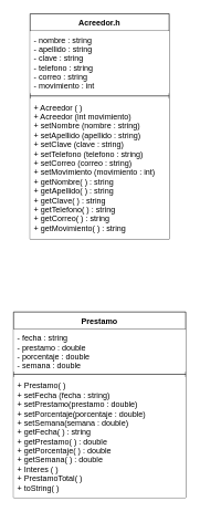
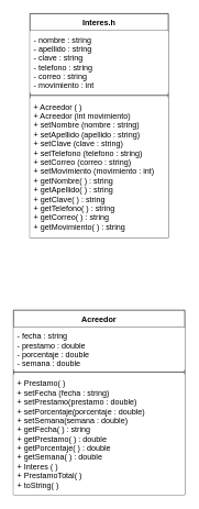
  <mxCell id="0" />
  <mxCell id="1" parent="0" />
- <mxCell id="2" value="Prestamo" style="swimlane;fontStyle=1;align=center;verticalAlign=top;childLayout=stackLayout;horizontal=1;startSize=26;horizontalStack=0;resizeParent=1;resizeParentMax=0;resizeLast=0;collapsible=1;marginBottom=0;" parent="1" vertex="1"><mxGeometry x="20" y="470" width="260" height="280" as="geometry" /></mxCell>
+ <mxCell id="2" value="Acreedor" style="swimlane;fontStyle=1;align=center;verticalAlign=top;childLayout=stackLayout;horizontal=1;startSize=26;horizontalStack=0;resizeParent=1;resizeParentMax=0;resizeLast=0;collapsible=1;marginBottom=0;" parent="1" vertex="1"><mxGeometry x="20" y="470" width="260" height="280" as="geometry" /></mxCell>
  <mxCell id="3" value="- fecha : string&#10;- prestamo : double&#10;- porcentaje : double&#10;- semana : double" style="text;strokeColor=none;fillColor=default;align=left;verticalAlign=top;spacingLeft=4;spacingRight=4;overflow=hidden;rotatable=0;points=[[0,0.5],[1,0.5]];portConstraint=eastwest;" parent="2" vertex="1"><mxGeometry y="26" width="260" height="64" as="geometry" /></mxCell>
  <mxCell id="4" value="" style="line;strokeWidth=1;fillColor=none;align=left;verticalAlign=middle;spacingTop=-1;spacingLeft=3;spacingRight=3;rotatable=0;labelPosition=right;points=[];portConstraint=eastwest;strokeColor=inherit;" parent="2" vertex="1"><mxGeometry y="90" width="260" height="8" as="geometry" /></mxCell>
  <mxCell id="5" value="+ Prestamo( )&#10;+ setFecha (fecha : string)&#10;+ setPrestamo(prestamo : double)&#10;+ setPorcentaje(porcentaje : double)&#10;+ setSemana(semana : double)&#10;+ getFecha( ) : string&#10;+ getPrestamo( ) : double&#10;+ getPorcentaje( ) : double&#10;+ getSemana( ) : double&#10;+ Interes ( )&#10;+ PrestamoTotal( )&#10;+ toString( )" style="text;strokeColor=none;fillColor=default;align=left;verticalAlign=top;spacingLeft=4;spacingRight=4;overflow=hidden;rotatable=0;points=[[0,0.5],[1,0.5]];portConstraint=eastwest;" parent="2" vertex="1"><mxGeometry y="98" width="260" height="182" as="geometry" /></mxCell>
- <mxCell id="6" value="Acreedor.h" style="swimlane;fontStyle=1;align=center;verticalAlign=top;childLayout=stackLayout;horizontal=1;startSize=26;horizontalStack=0;resizeParent=1;resizeParentMax=0;resizeLast=0;collapsible=1;marginBottom=0;fillColor=default;gradientColor=none;" parent="1" vertex="1"><mxGeometry x="45" y="20" width="210" height="340" as="geometry" /></mxCell>
+ <mxCell id="6" value="Interes.h" style="swimlane;fontStyle=1;align=center;verticalAlign=top;childLayout=stackLayout;horizontal=1;startSize=26;horizontalStack=0;resizeParent=1;resizeParentMax=0;resizeLast=0;collapsible=1;marginBottom=0;fillColor=default;gradientColor=none;" parent="1" vertex="1"><mxGeometry x="45" y="20" width="210" height="340" as="geometry" /></mxCell>
  <mxCell id="7" value="- nombre : string&#10;- apellido : string&#10;- clave : string&#10;- telefono : string&#10;- correo : string&#10;- movimiento : int" style="text;strokeColor=none;fillColor=default;align=left;verticalAlign=top;spacingLeft=4;spacingRight=4;overflow=hidden;rotatable=0;points=[[0,0.5],[1,0.5]];portConstraint=eastwest;" parent="6" vertex="1"><mxGeometry y="26" width="210" height="94" as="geometry" /></mxCell>
  <mxCell id="8" value="" style="line;strokeWidth=1;fillColor=none;align=left;verticalAlign=middle;spacingTop=-1;spacingLeft=3;spacingRight=3;rotatable=0;labelPosition=right;points=[];portConstraint=eastwest;strokeColor=inherit;" parent="6" vertex="1"><mxGeometry y="120" width="210" height="8" as="geometry" /></mxCell>
  <mxCell id="9" value="+ Acreedor ( )&#10;+ Acreedor (int movimiento)&#10;+ setNombre (nombre : string)&#10;+ setApellido (apellido : string)&#10;+ setClave (clave : string)&#10;+ setTelefono (telefono : string)&#10;+ setCorreo (correo : string)&#10;+ setMovimiento (movimiento : int)&#10;+ getNombre( ) : string&#10;+ getApellido( ) : string&#10;+ getClave( ) : string&#10;+ getTelefono( ) : string&#10;+ getCorreo( ) : string&#10;+ getMovimiento( ) : string" style="text;strokeColor=none;fillColor=default;align=left;verticalAlign=top;spacingLeft=4;spacingRight=4;overflow=hidden;rotatable=0;points=[[0,0.5],[1,0.5]];portConstraint=eastwest;" parent="6" vertex="1"><mxGeometry y="128" width="210" height="212" as="geometry" /></mxCell>
